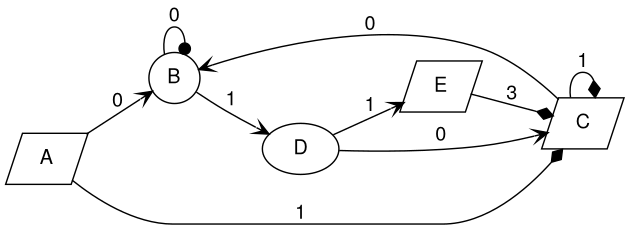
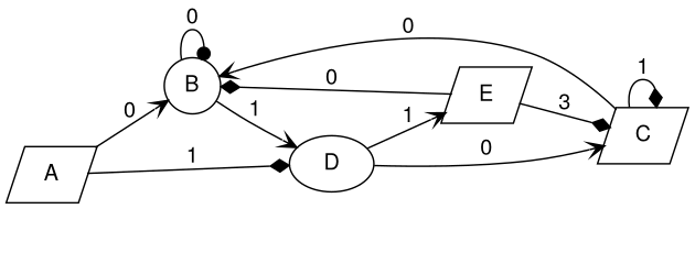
  digraph {
    fontname="Helvetica,Arial,sans-serif"
    rankdir=LR
    node [fontname="Helvetica,Arial,sans-serif" shape=parallelogram]
    edge [arrowhead=vee fontname="Helvetica,Arial,sans-serif"]
    B [shape=circle]
    E
    C
    D [shape=ellipse]
    A
    B -> B [arrowhead=dot label=0]
    B -> D [label=1]
+   E -> B [arrowhead=diamond label=0]
    E -> C [arrowhead=diamond label=3]
    C -> B [label=0]
    C -> C [arrowhead=diamond label=1]
    D -> E [label=1]
    D -> C [label=0]
    A -> B [label=0]
-   A -> C [arrowhead=diamond label=1]
+   A -> D [arrowhead=diamond label=1]
  }
